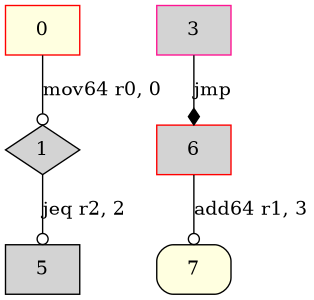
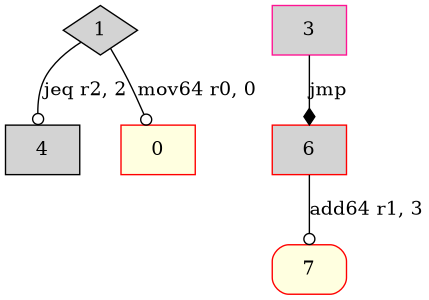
  digraph {
    fontname="DejaVu Serif"
    node [color=red fillcolor=lightgrey fontname="DejaVu Serif" shape=box style=filled]
    edge [arrowhead=odot fontname="DejaVu Serif"]
    1 [color=black shape=diamond]
-   4 [color=black label=5]
+   4 [color=black]
    0 [fillcolor=lightyellow]
    3 [color=deeppink]
    6
-   7 [color=black fillcolor=lightyellow style="rounded,filled"]
+   7 [fillcolor=lightyellow style="rounded,filled"]
    1 -> 4 [label="jeq r2, 2"]
-   0 -> 1 [label="mov64 r0, 0"]
+   1 -> 0 [label="mov64 r0, 0"]
    3 -> 6 [arrowhead=diamond label=jmp]
    6 -> 7 [label="add64 r1, 3"]
  }
